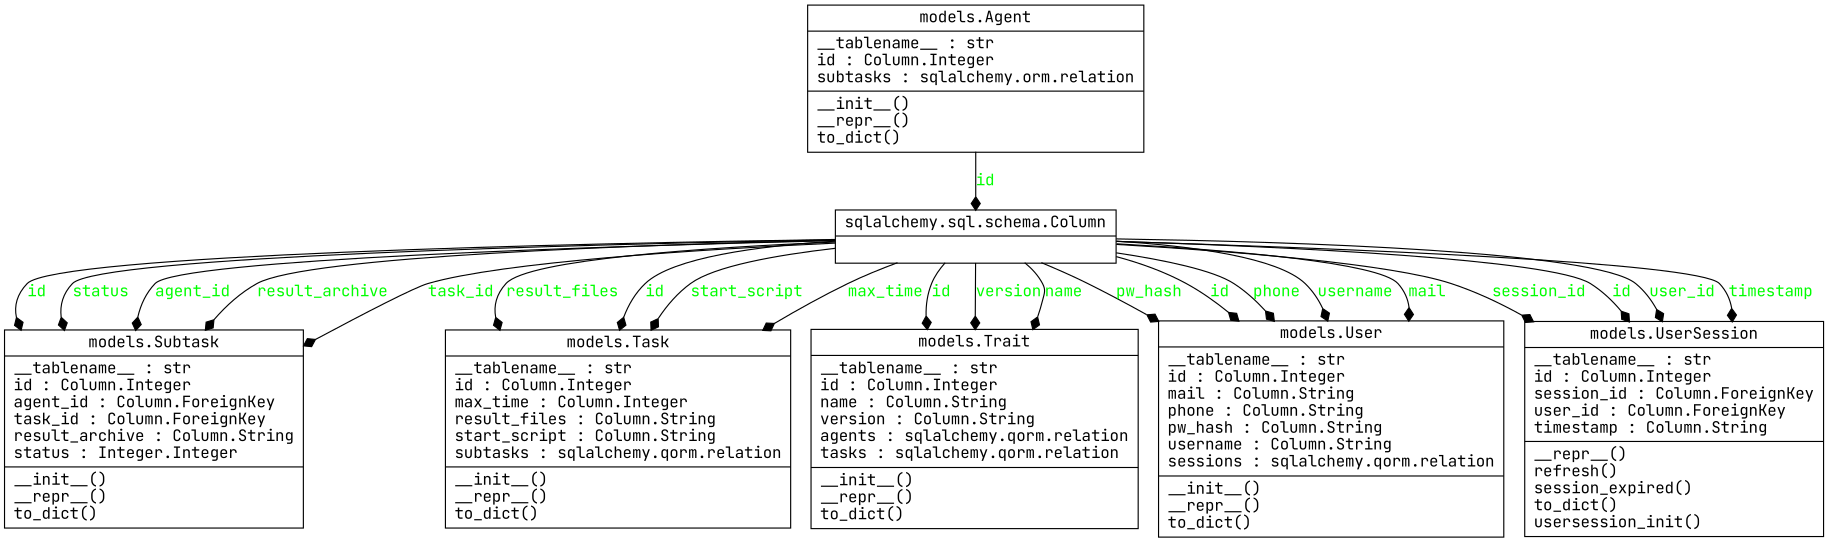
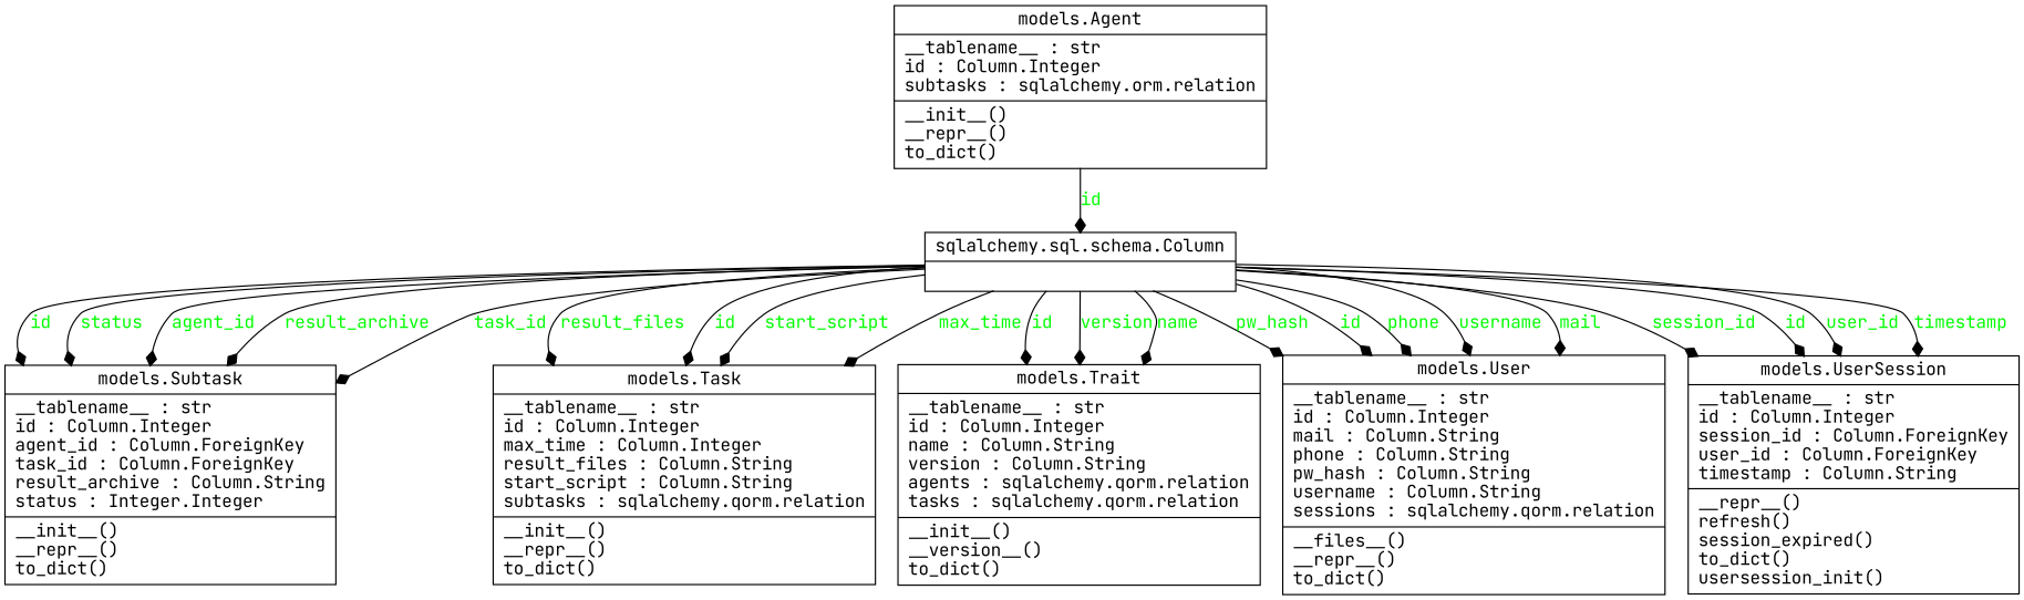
  digraph {
    fontname="JetBrains Mono"
    rankdir=TB
    node [fontname="JetBrains Mono" shape=record]
    edge [arrowhead=diamond arrowtail=none fontcolor=green fontname="JetBrains Mono" style=solid]
    n1 [label="{models.Agent|__tablename__ : str\lid : Column.Integer\lsubtasks : sqlalchemy.orm.relation\l|__init__()\l__repr__()\lto_dict()\l}"]
    n2 [label="{sqlalchemy.sql.schema.Column|}"]
    n3 [label="{models.Subtask|__tablename__ : str\lid : Column.Integer\lagent_id : Column.ForeignKey\ltask_id : Column.ForeignKey\lresult_archive : Column.String\lstatus : Integer.Integer\l|__init__()\l__repr__()\lto_dict()\l}"]
    n4 [label="{models.Task|__tablename__ : str\lid : Column.Integer\lmax_time : Column.Integer\lresult_files : Column.String\lstart_script : Column.String\lsubtasks : sqlalchemy.qorm.relation\l|__init__()\l__repr__()\lto_dict()\l}"]
-   n5 [label="{models.Trait|__tablename__ : str\lid : Column.Integer\lname : Column.String\lversion : Column.String\lagents : sqlalchemy.qorm.relation\ltasks : sqlalchemy.qorm.relation\l|__init__()\l__repr__()\lto_dict()\l}"]
-   n6 [label="{models.User|__tablename__ : str\lid : Column.Integer\lmail : Column.String\lphone : Column.String\lpw_hash : Column.String\lusername : Column.String\lsessions : sqlalchemy.qorm.relation\l|__init__()\l__repr__()\lto_dict()\l}"]
+   n5 [label="{models.Trait|__tablename__ : str\lid : Column.Integer\lname : Column.String\lversion : Column.String\lagents : sqlalchemy.qorm.relation\ltasks : sqlalchemy.qorm.relation\l|__init__()\l__version__()\lto_dict()\l}"]
+   n6 [label="{models.User|__tablename__ : str\lid : Column.Integer\lmail : Column.String\lphone : Column.String\lpw_hash : Column.String\lusername : Column.String\lsessions : sqlalchemy.qorm.relation\l|__files__()\l__repr__()\lto_dict()\l}"]
    n7 [label="{models.UserSession|__tablename__ : str\lid : Column.Integer\lsession_id : Column.ForeignKey\luser_id : Column.ForeignKey\ltimestamp : Column.String\l|__repr__()\lrefresh()\lsession_expired()\lto_dict()\lusersession_init()\l}"]
    n1 -> n2 [label=id]
    n2 -> n3 [label=id]
    n2 -> n3 [label=status]
    n2 -> n3 [label=agent_id]
    n2 -> n3 [label=result_archive]
    n2 -> n3 [label=task_id]
    n2 -> n4 [label=result_files]
    n2 -> n4 [label=id]
    n2 -> n4 [label=start_script]
    n2 -> n4 [label=max_time]
    n2 -> n5 [label=id]
    n2 -> n5 [label=version]
    n2 -> n5 [label=name]
    n2 -> n6 [label=pw_hash]
    n2 -> n6 [label=id]
    n2 -> n6 [label=phone]
    n2 -> n6 [label=username]
    n2 -> n6 [label=mail]
    n2 -> n7 [label=session_id]
    n2 -> n7 [label=id]
    n2 -> n7 [label=user_id]
    n2 -> n7 [label=timestamp]
  }
